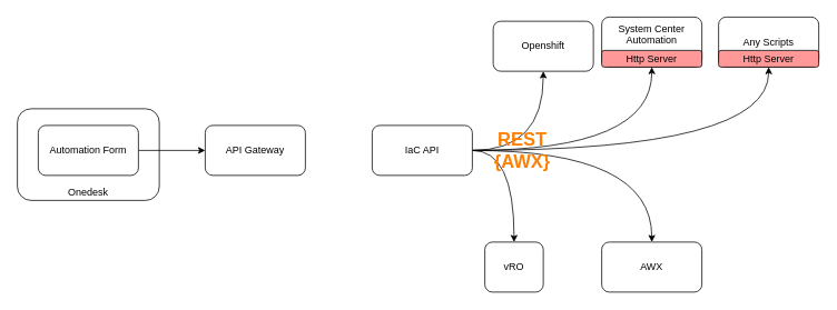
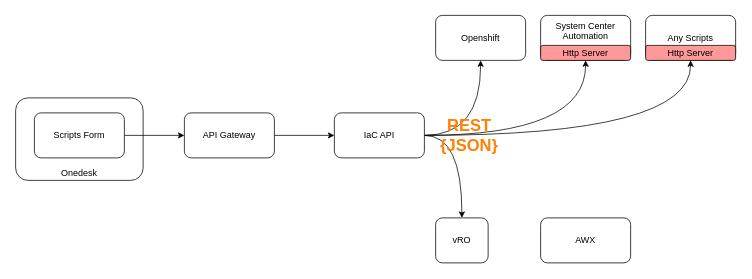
  <mxCell id="0" />
  <mxCell id="1" parent="0" />
  <mxCell id="2" value="Onedesk" style="rounded=1;whiteSpace=wrap;html=1;verticalAlign=bottom;" vertex="1" parent="1"><mxGeometry x="20" y="130" width="170" height="110" as="geometry" /></mxCell>
  <mxCell id="3" value="" style="edgeStyle=orthogonalEdgeStyle;rounded=0;orthogonalLoop=1;jettySize=auto;html=1;" edge="1" parent="1" source="4" target="6"><mxGeometry relative="1" as="geometry" /></mxCell>
- <mxCell id="4" value="Automation Form" style="whiteSpace=wrap;html=1;rounded=1;" vertex="1" parent="1"><mxGeometry x="45" y="150" width="120" height="60" as="geometry" /></mxCell>
+ <mxCell id="4" value="Scripts Form" style="whiteSpace=wrap;html=1;rounded=1;" vertex="1" parent="1"><mxGeometry x="45" y="150" width="120" height="60" as="geometry" /></mxCell>
+ <mxCell id="5" value="" style="edgeStyle=orthogonalEdgeStyle;rounded=0;orthogonalLoop=1;jettySize=auto;html=1;" edge="1" parent="1" source="6" target="12"><mxGeometry relative="1" as="geometry" /></mxCell>
  <mxCell id="6" value="API Gateway" style="whiteSpace=wrap;html=1;rounded=1;" vertex="1" parent="1"><mxGeometry x="245" y="150" width="120" height="60" as="geometry" /></mxCell>
  <mxCell id="7" value="" style="edgeStyle=orthogonalEdgeStyle;orthogonalLoop=1;jettySize=auto;html=1;curved=1;" edge="1" parent="1" source="12" target="13"><mxGeometry relative="1" as="geometry" /></mxCell>
  <mxCell id="8" value="" style="edgeStyle=orthogonalEdgeStyle;curved=1;orthogonalLoop=1;jettySize=auto;html=1;" edge="1" parent="1" source="12" target="14"><mxGeometry relative="1" as="geometry" /></mxCell>
- <mxCell id="9" style="edgeStyle=orthogonalEdgeStyle;curved=1;orthogonalLoop=1;jettySize=auto;html=1;exitX=1;exitY=0.5;exitDx=0;exitDy=0;entryX=0.5;entryY=0;entryDx=0;entryDy=0;" edge="1" parent="1" source="12" target="15"><mxGeometry relative="1" as="geometry"><mxPoint x="770" y="240" as="targetPoint" /></mxGeometry></mxCell>
  <mxCell id="10" style="edgeStyle=orthogonalEdgeStyle;curved=1;orthogonalLoop=1;jettySize=auto;html=1;exitX=1;exitY=0.5;exitDx=0;exitDy=0;" edge="1" parent="1" source="12" target="16"><mxGeometry relative="1" as="geometry"><mxPoint x="780" y="80" as="targetPoint" /></mxGeometry></mxCell>
  <mxCell id="11" style="edgeStyle=orthogonalEdgeStyle;curved=1;orthogonalLoop=1;jettySize=auto;html=1;exitX=1;exitY=0.5;exitDx=0;exitDy=0;" edge="1" parent="1" source="12" target="17"><mxGeometry relative="1" as="geometry"><mxPoint x="930" y="80" as="targetPoint" /></mxGeometry></mxCell>
  <mxCell id="12" value="IaC API" style="whiteSpace=wrap;html=1;rounded=1;" vertex="1" parent="1"><mxGeometry x="445" y="150" width="120" height="60" as="geometry" /></mxCell>
  <mxCell id="13" value="vRO" style="whiteSpace=wrap;html=1;rounded=1;" vertex="1" parent="1"><mxGeometry x="580" y="290" width="70" height="60" as="geometry" /></mxCell>
- <mxCell id="14" value="Openshift" style="whiteSpace=wrap;html=1;rounded=1;" vertex="1" parent="1"><mxGeometry x="590" y="25" width="120" height="60" as="geometry" /></mxCell>
+ <mxCell id="14" value="Openshift" style="whiteSpace=wrap;html=1;rounded=1;" vertex="1" parent="1"><mxGeometry x="580" y="20" width="120" height="60" as="geometry" /></mxCell>
  <mxCell id="15" value="AWX" style="rounded=1;whiteSpace=wrap;html=1;" vertex="1" parent="1"><mxGeometry x="720" y="290" width="120" height="60" as="geometry" /></mxCell>
  <mxCell id="16" value="System Center Automation" style="rounded=1;whiteSpace=wrap;html=1;verticalAlign=top;" vertex="1" parent="1"><mxGeometry x="720" y="20" width="120" height="60" as="geometry" /></mxCell>
  <mxCell id="17" value="Any Scripts" style="rounded=1;whiteSpace=wrap;html=1;" vertex="1" parent="1"><mxGeometry x="860" y="20" width="120" height="60" as="geometry" /></mxCell>
  <mxCell id="18" value="Http Server" style="rounded=1;whiteSpace=wrap;html=1;fillColor=#FF9999;" vertex="1" parent="1"><mxGeometry x="860" y="60" width="120" height="20" as="geometry" /></mxCell>
  <mxCell id="19" value="Http Server" style="rounded=1;whiteSpace=wrap;html=1;fillColor=#FF9999;" vertex="1" parent="1"><mxGeometry x="720" y="60" width="120" height="20" as="geometry" /></mxCell>
- <mxCell id="20" value="&lt;font color=&quot;#ff8000&quot;&gt;&lt;span style=&quot;font-size: 22px&quot;&gt;REST&lt;br&gt;{AWX}&lt;/span&gt;&lt;/font&gt;" style="text;html=1;strokeColor=none;fillColor=none;align=center;verticalAlign=middle;whiteSpace=wrap;rounded=0;fontStyle=1" vertex="1" parent="1"><mxGeometry x="590" y="170" width="70" height="20" as="geometry" /></mxCell>
+ <mxCell id="20" value="&lt;font color=&quot;#ff8000&quot;&gt;&lt;span style=&quot;font-size: 22px&quot;&gt;REST&lt;br&gt;{JSON}&lt;/span&gt;&lt;/font&gt;" style="text;html=1;strokeColor=none;fillColor=none;align=center;verticalAlign=middle;whiteSpace=wrap;rounded=0;fontStyle=1" vertex="1" parent="1"><mxGeometry x="590" y="170" width="70" height="20" as="geometry" /></mxCell>
